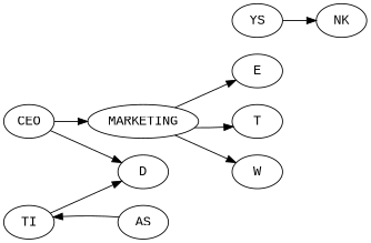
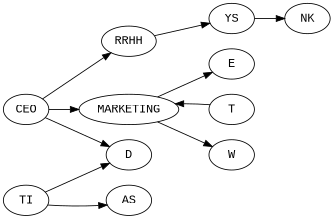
  digraph {
    fontname="Liberation Mono"
    rankdir=LR
    node [fontname="Liberation Mono"]
    edge [fontname="Liberation Mono"]
    CEO
+   RRHH
    MARKETING
    D
    YS
    TI
    AS
    E
    T
    W
    NK
+   CEO -> RRHH
    CEO -> MARKETING
    CEO -> D
+   RRHH -> YS
    MARKETING -> E
-   MARKETING -> T
+   T -> MARKETING
    MARKETING -> W
    YS -> NK
    TI -> D
-   AS -> TI
+   TI -> AS
  }
